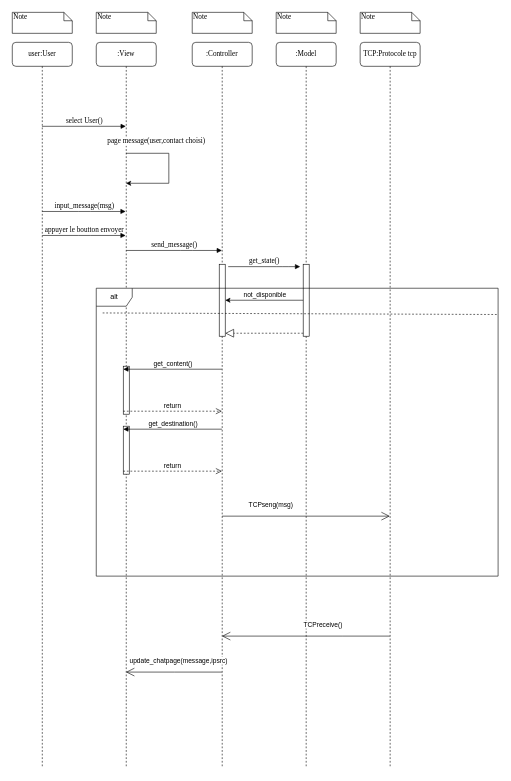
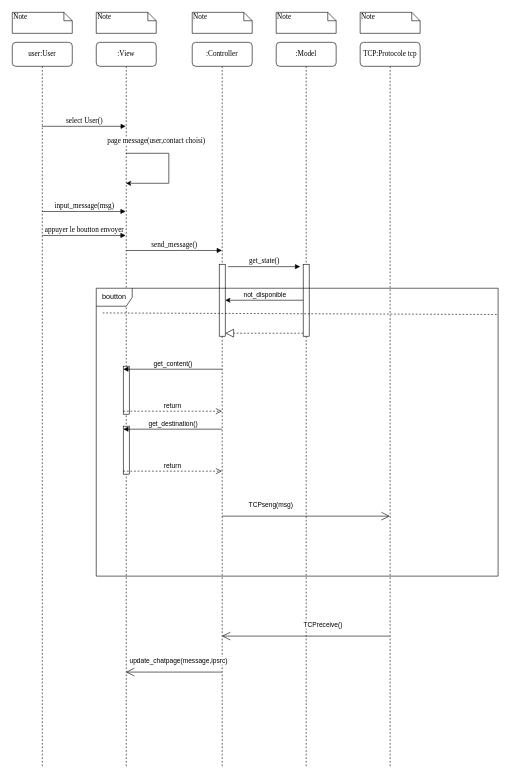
  <mxCell id="0" />
  <mxCell id="1" parent="0" />
  <mxCell id="2" value=":View" style="shape=umlLifeline;perimeter=lifelinePerimeter;whiteSpace=wrap;html=1;container=1;collapsible=0;recursiveResize=0;outlineConnect=0;rounded=1;shadow=0;comic=0;labelBackgroundColor=none;strokeWidth=1;fontFamily=Verdana;fontSize=12;align=center;" parent="1" vertex="1"><mxGeometry x="160" y="70" width="100" height="1210" as="geometry" /></mxCell>
  <mxCell id="3" value="select User()" style="html=1;verticalAlign=bottom;endArrow=block;entryX=0.493;entryY=0.145;labelBackgroundColor=none;fontFamily=Verdana;fontSize=12;edgeStyle=elbowEdgeStyle;elbow=vertical;entryDx=0;entryDy=0;entryPerimeter=0;" edge="1" parent="2"><mxGeometry relative="1" as="geometry"><mxPoint x="-90.5" y="140" as="sourcePoint" /><mxPoint x="49.3" y="140.1" as="targetPoint" /><Array as="points"><mxPoint x="10" y="140" /></Array></mxGeometry></mxCell>
  <mxCell id="4" value=":Controller" style="shape=umlLifeline;perimeter=lifelinePerimeter;whiteSpace=wrap;html=1;container=1;collapsible=0;recursiveResize=0;outlineConnect=0;rounded=1;shadow=0;comic=0;labelBackgroundColor=none;strokeWidth=1;fontFamily=Verdana;fontSize=12;align=center;" parent="1" vertex="1"><mxGeometry x="320" y="70" width="100" height="1210" as="geometry" /></mxCell>
  <mxCell id="5" value="send_message()" style="html=1;verticalAlign=bottom;endArrow=block;labelBackgroundColor=none;fontFamily=Verdana;fontSize=12;edgeStyle=elbowEdgeStyle;elbow=horizontal;" edge="1" parent="4"><mxGeometry x="0.003" relative="1" as="geometry"><mxPoint x="-110" y="347" as="sourcePoint" /><mxPoint x="49.5" y="347" as="targetPoint" /><Array as="points"><mxPoint x="-10" y="347" /></Array><mxPoint as="offset" /></mxGeometry></mxCell>
  <mxCell id="6" value="" style="html=1;points=[[0,0,0,0,5],[0,1,0,0,-5],[1,0,0,0,5],[1,1,0,0,-5]];perimeter=orthogonalPerimeter;outlineConnect=0;targetShapes=umlLifeline;portConstraint=eastwest;newEdgeStyle={&quot;curved&quot;:0,&quot;rounded&quot;:0};" vertex="1" parent="4"><mxGeometry x="45" y="370" width="10" height="120" as="geometry" /></mxCell>
  <mxCell id="7" value=":Model" style="shape=umlLifeline;perimeter=lifelinePerimeter;whiteSpace=wrap;html=1;container=1;collapsible=0;recursiveResize=0;outlineConnect=0;rounded=1;shadow=0;comic=0;labelBackgroundColor=none;strokeWidth=1;fontFamily=Verdana;fontSize=12;align=center;" parent="1" vertex="1"><mxGeometry x="460" y="70" width="100" height="1210" as="geometry" /></mxCell>
  <mxCell id="8" value="" style="html=1;points=[[0,0,0,0,5],[0,1,0,0,-5],[1,0,0,0,5],[1,1,0,0,-5]];perimeter=orthogonalPerimeter;outlineConnect=0;targetShapes=umlLifeline;portConstraint=eastwest;newEdgeStyle={&quot;curved&quot;:0,&quot;rounded&quot;:0};" vertex="1" parent="7"><mxGeometry x="45" y="370" width="10" height="120" as="geometry" /></mxCell>
  <mxCell id="9" value="TCP:Protocole tcp" style="shape=umlLifeline;perimeter=lifelinePerimeter;whiteSpace=wrap;html=1;container=1;collapsible=0;recursiveResize=0;outlineConnect=0;rounded=1;shadow=0;comic=0;labelBackgroundColor=none;strokeWidth=1;fontFamily=Verdana;fontSize=12;align=center;" parent="1" vertex="1"><mxGeometry x="600" y="70" width="100" height="1210" as="geometry" /></mxCell>
  <mxCell id="10" value="user:User" style="shape=umlLifeline;perimeter=lifelinePerimeter;whiteSpace=wrap;html=1;container=1;collapsible=0;recursiveResize=0;outlineConnect=0;rounded=1;shadow=0;comic=0;labelBackgroundColor=none;strokeWidth=1;fontFamily=Verdana;fontSize=12;align=center;" parent="1" vertex="1"><mxGeometry x="20" y="70" width="100" height="1210" as="geometry" /></mxCell>
  <mxCell id="11" value="appuyer le boutton envoyer" style="html=1;verticalAlign=bottom;endArrow=block;entryX=0.493;entryY=0.145;labelBackgroundColor=none;fontFamily=Verdana;fontSize=12;edgeStyle=elbowEdgeStyle;elbow=horizontal;entryDx=0;entryDy=0;entryPerimeter=0;" edge="1" parent="10"><mxGeometry relative="1" as="geometry"><mxPoint x="50" y="322" as="sourcePoint" /><mxPoint x="189" y="322" as="targetPoint" /></mxGeometry></mxCell>
  <mxCell id="12" value="Note" style="shape=note;whiteSpace=wrap;html=1;size=14;verticalAlign=top;align=left;spacingTop=-6;rounded=0;shadow=0;comic=0;labelBackgroundColor=none;strokeWidth=1;fontFamily=Verdana;fontSize=12" parent="1" vertex="1"><mxGeometry x="20" y="20" width="100" height="35" as="geometry" /></mxCell>
  <mxCell id="13" value="Note" style="shape=note;whiteSpace=wrap;html=1;size=14;verticalAlign=top;align=left;spacingTop=-6;rounded=0;shadow=0;comic=0;labelBackgroundColor=none;strokeWidth=1;fontFamily=Verdana;fontSize=12" parent="1" vertex="1"><mxGeometry x="160" y="20" width="100" height="35" as="geometry" /></mxCell>
  <mxCell id="14" value="Note" style="shape=note;whiteSpace=wrap;html=1;size=14;verticalAlign=top;align=left;spacingTop=-6;rounded=0;shadow=0;comic=0;labelBackgroundColor=none;strokeWidth=1;fontFamily=Verdana;fontSize=12" parent="1" vertex="1"><mxGeometry x="320" y="20" width="100" height="35" as="geometry" /></mxCell>
  <mxCell id="15" value="Note" style="shape=note;whiteSpace=wrap;html=1;size=14;verticalAlign=top;align=left;spacingTop=-6;rounded=0;shadow=0;comic=0;labelBackgroundColor=none;strokeWidth=1;fontFamily=Verdana;fontSize=12" parent="1" vertex="1"><mxGeometry x="460" y="20" width="100" height="35" as="geometry" /></mxCell>
  <mxCell id="16" value="Note" style="shape=note;whiteSpace=wrap;html=1;size=14;verticalAlign=top;align=left;spacingTop=-6;rounded=0;shadow=0;comic=0;labelBackgroundColor=none;strokeWidth=1;fontFamily=Verdana;fontSize=12" parent="1" vertex="1"><mxGeometry x="600" y="20" width="100" height="35" as="geometry" /></mxCell>
  <mxCell id="17" style="edgeStyle=orthogonalEdgeStyle;rounded=0;orthogonalLoop=1;jettySize=auto;html=1;" edge="1" parent="1"><mxGeometry relative="1" as="geometry"><mxPoint x="209.5" y="255" as="sourcePoint" /><mxPoint x="209.5" y="305" as="targetPoint" /><Array as="points"><mxPoint x="281" y="255" /><mxPoint x="281" y="305" /></Array></mxGeometry></mxCell>
  <mxCell id="18" value="&lt;font face=&quot;Verdana&quot; style=&quot;font-size: 12px;&quot;&gt;page message(user,contact choisi)&lt;/font&gt;" style="edgeLabel;html=1;align=center;verticalAlign=middle;resizable=0;points=[];" vertex="1" connectable="0" parent="17"><mxGeometry x="-0.48" relative="1" as="geometry"><mxPoint y="-21" as="offset" /></mxGeometry></mxCell>
  <mxCell id="19" value="get_state()" style="html=1;verticalAlign=bottom;endArrow=block;labelBackgroundColor=none;fontFamily=Verdana;fontSize=12;edgeStyle=elbowEdgeStyle;elbow=horizontal;" edge="1" parent="1"><mxGeometry relative="1" as="geometry"><mxPoint x="380" y="444" as="sourcePoint" /><mxPoint x="500" y="444" as="targetPoint" /><Array as="points"><mxPoint x="470" y="624" /></Array></mxGeometry></mxCell>
  <mxCell id="20" value="input_message(msg)" style="html=1;verticalAlign=bottom;endArrow=block;entryX=0.493;entryY=0.145;labelBackgroundColor=none;fontFamily=Verdana;fontSize=12;edgeStyle=elbowEdgeStyle;elbow=horizontal;entryDx=0;entryDy=0;entryPerimeter=0;" edge="1" parent="1"><mxGeometry relative="1" as="geometry"><mxPoint x="70" y="352" as="sourcePoint" /><mxPoint x="209" y="352" as="targetPoint" /></mxGeometry></mxCell>
  <mxCell id="21" value="" style="endArrow=block;dashed=1;endFill=0;endSize=12;html=1;rounded=0;exitX=0;exitY=1;exitDx=0;exitDy=-5;exitPerimeter=0;entryX=1;entryY=1;entryDx=0;entryDy=-5;entryPerimeter=0;" edge="1" parent="1" source="8" target="6"><mxGeometry width="160" relative="1" as="geometry"><mxPoint x="420" y="540" as="sourcePoint" /><mxPoint x="580" y="540" as="targetPoint" /></mxGeometry></mxCell>
- <mxCell id="22" value="alt" style="shape=umlFrame;whiteSpace=wrap;html=1;pointerEvents=0;" vertex="1" parent="1"><mxGeometry x="160" y="480" width="670" height="480" as="geometry" /></mxCell>
+ <mxCell id="22" value="boutton" style="shape=umlFrame;whiteSpace=wrap;html=1;pointerEvents=0;" vertex="1" parent="1"><mxGeometry x="160" y="480" width="670" height="480" as="geometry" /></mxCell>
  <mxCell id="23" value="" style="endArrow=none;dashed=1;html=1;rounded=0;exitX=0.001;exitY=0.26;exitDx=0;exitDy=0;exitPerimeter=0;entryX=0.997;entryY=0.267;entryDx=0;entryDy=0;entryPerimeter=0;" edge="1" parent="1"><mxGeometry width="50" height="50" relative="1" as="geometry"><mxPoint x="170.66" y="521.2" as="sourcePoint" /><mxPoint x="828.02" y="523.79" as="targetPoint" /></mxGeometry></mxCell>
  <mxCell id="24" value="" style="endArrow=classic;html=1;rounded=0;" edge="1" parent="1" source="8" target="6"><mxGeometry width="50" height="50" relative="1" as="geometry"><mxPoint x="430" y="540" as="sourcePoint" /><mxPoint x="480" y="490" as="targetPoint" /></mxGeometry></mxCell>
  <mxCell id="25" value="not_disponible" style="edgeLabel;html=1;align=center;verticalAlign=middle;resizable=0;points=[];" vertex="1" connectable="0" parent="24"><mxGeometry x="-0.267" y="2" relative="1" as="geometry"><mxPoint x="-17" y="-12" as="offset" /></mxGeometry></mxCell>
  <mxCell id="26" value="" style="html=1;points=[[0,0,0,0,5],[0,1,0,0,-5],[1,0,0,0,5],[1,1,0,0,-5]];perimeter=orthogonalPerimeter;outlineConnect=0;targetShapes=umlLifeline;portConstraint=eastwest;newEdgeStyle={&quot;curved&quot;:0,&quot;rounded&quot;:0};" vertex="1" parent="1"><mxGeometry x="205" y="610" width="10" height="80" as="geometry" /></mxCell>
  <mxCell id="27" value="get_content()" style="html=1;verticalAlign=bottom;endArrow=block;curved=0;rounded=0;entryX=0;entryY=0;entryDx=0;entryDy=5;" edge="1" target="26" parent="1" source="4"><mxGeometry relative="1" as="geometry"><mxPoint x="135" y="615" as="sourcePoint" /></mxGeometry></mxCell>
  <mxCell id="28" value="return" style="html=1;verticalAlign=bottom;endArrow=open;dashed=1;endSize=8;curved=0;rounded=0;exitX=0;exitY=1;exitDx=0;exitDy=-5;" edge="1" source="26" parent="1" target="4"><mxGeometry relative="1" as="geometry"><mxPoint x="135" y="685" as="targetPoint" /></mxGeometry></mxCell>
  <mxCell id="29" value="" style="html=1;points=[[0,0,0,0,5],[0,1,0,0,-5],[1,0,0,0,5],[1,1,0,0,-5]];perimeter=orthogonalPerimeter;outlineConnect=0;targetShapes=umlLifeline;portConstraint=eastwest;newEdgeStyle={&quot;curved&quot;:0,&quot;rounded&quot;:0};" vertex="1" parent="1"><mxGeometry x="205" y="710" width="10" height="80" as="geometry" /></mxCell>
  <mxCell id="30" value="get_destination()" style="html=1;verticalAlign=bottom;endArrow=block;curved=0;rounded=0;entryX=0;entryY=0;entryDx=0;entryDy=5;" edge="1" target="29" parent="1" source="4"><mxGeometry relative="1" as="geometry"><mxPoint x="135" y="715" as="sourcePoint" /></mxGeometry></mxCell>
  <mxCell id="31" value="return" style="html=1;verticalAlign=bottom;endArrow=open;dashed=1;endSize=8;curved=0;rounded=0;exitX=0;exitY=1;exitDx=0;exitDy=-5;" edge="1" source="29" parent="1" target="4"><mxGeometry relative="1" as="geometry"><mxPoint x="135" y="785" as="targetPoint" /></mxGeometry></mxCell>
  <mxCell id="32" value="" style="endArrow=open;endFill=1;endSize=12;html=1;rounded=0;" edge="1" parent="1" target="9"><mxGeometry width="160" relative="1" as="geometry"><mxPoint x="370" y="860" as="sourcePoint" /><mxPoint x="530" y="860" as="targetPoint" /></mxGeometry></mxCell>
  <mxCell id="33" value="TCPseng(msg)" style="edgeLabel;html=1;align=center;verticalAlign=middle;resizable=0;points=[];" vertex="1" connectable="0" parent="32"><mxGeometry x="-0.447" relative="1" as="geometry"><mxPoint x="3" y="-20" as="offset" /></mxGeometry></mxCell>
  <mxCell id="34" value="" style="endArrow=open;endFill=1;endSize=12;html=1;rounded=0;" edge="1" parent="1" source="9" target="4"><mxGeometry width="160" relative="1" as="geometry"><mxPoint x="570" y="1030" as="sourcePoint" /><mxPoint x="730" y="1030" as="targetPoint" /><Array as="points"><mxPoint x="570" y="1060" /></Array></mxGeometry></mxCell>
  <mxCell id="35" value="TCPreceive()" style="edgeLabel;html=1;align=center;verticalAlign=middle;resizable=0;points=[];" vertex="1" connectable="0" parent="34"><mxGeometry x="-0.201" y="-1" relative="1" as="geometry"><mxPoint y="-19" as="offset" /></mxGeometry></mxCell>
  <mxCell id="36" value="" style="endArrow=open;endFill=1;endSize=12;html=1;rounded=0;" edge="1" parent="1" source="4" target="2"><mxGeometry width="160" relative="1" as="geometry"><mxPoint x="370" y="1010" as="sourcePoint" /><mxPoint x="215" y="1010" as="targetPoint" /><Array as="points"><mxPoint x="290" y="1120" /></Array></mxGeometry></mxCell>
  <mxCell id="37" value="update_chatpage(message,ipsrc)" style="edgeLabel;html=1;align=center;verticalAlign=middle;resizable=0;points=[];" vertex="1" connectable="0" parent="36"><mxGeometry x="-0.083" y="3" relative="1" as="geometry"><mxPoint y="-23" as="offset" /></mxGeometry></mxCell>
